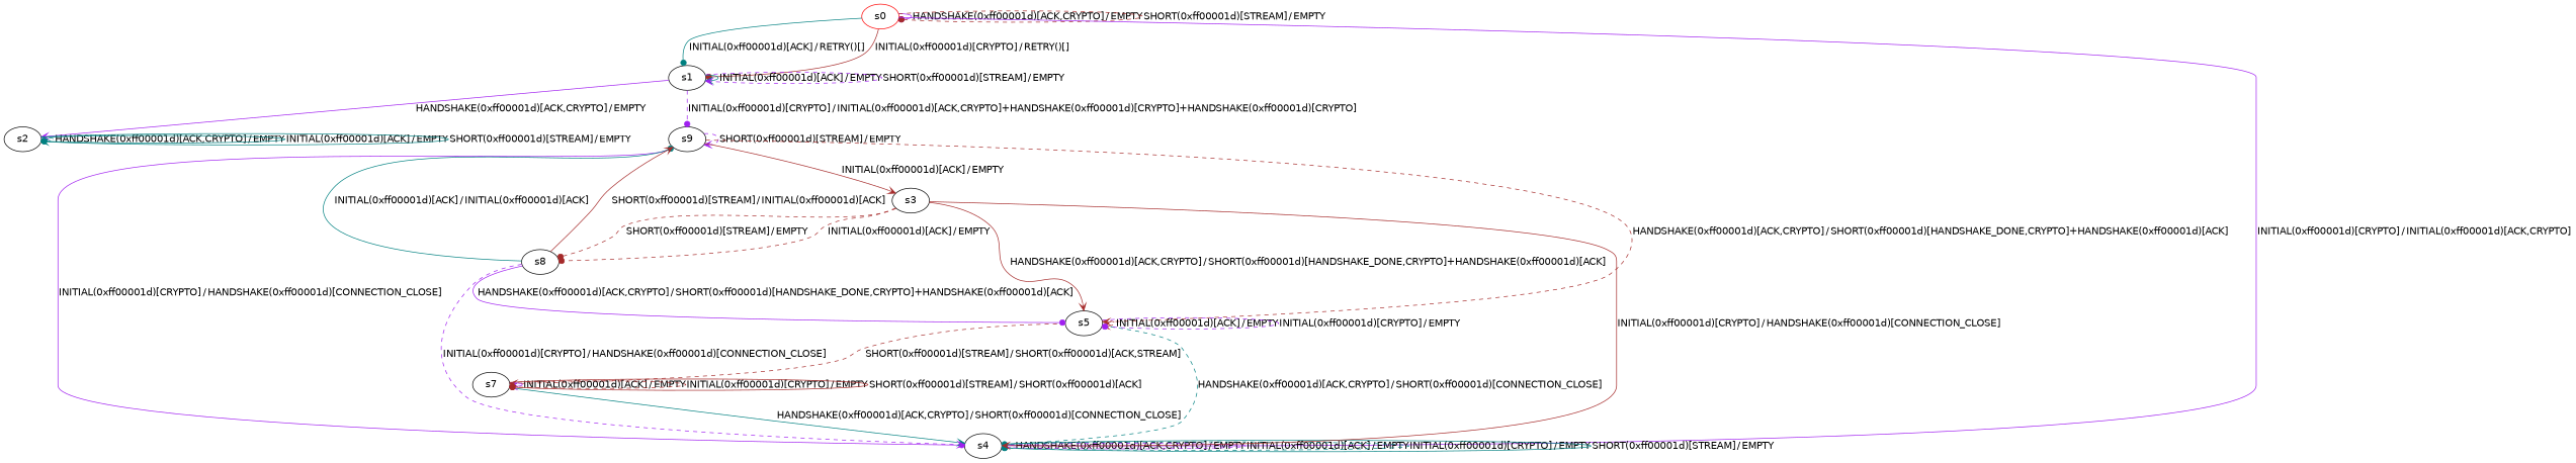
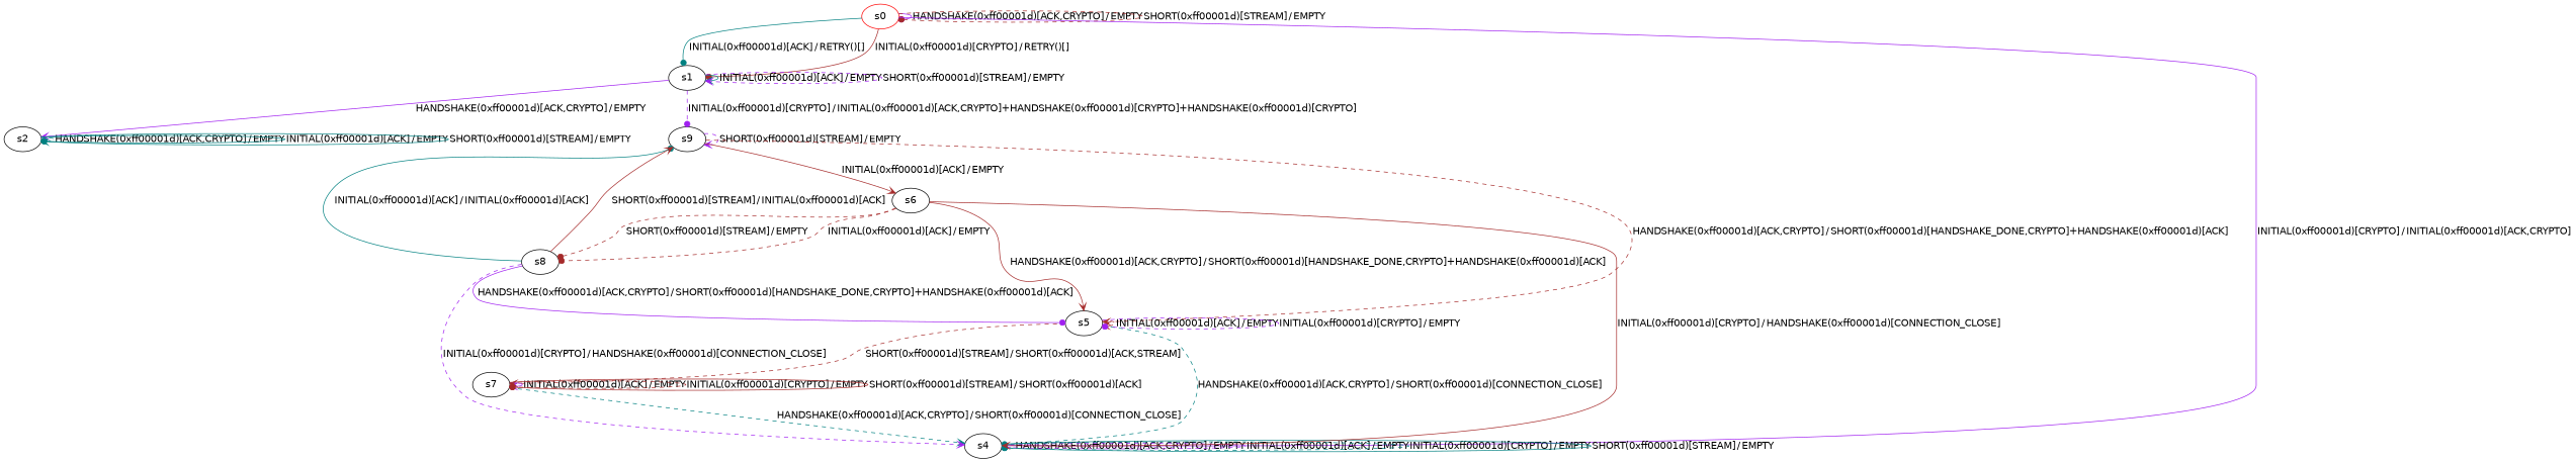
  digraph {
    fontname="DejaVu Sans"
    node [fontname="DejaVu Sans"]
    edge [arrowhead=dot color=purple fontname="DejaVu Sans" style=solid]
    n1 [color=red label=s0]
    n2 [label=s1]
    n3 [label=s4]
    n4 [label=s2]
    n5 [label=s9]
    n6 [label=s5]
-   n7 [label=s3]
+   n7 [label=s6]
    n8 [label=s7]
    n9 [label=s8]
    n1 -> n1 [label=<<table border="0" cellpadding="1" cellspacing="0"><tr><td>HANDSHAKE(0xff00001d)[ACK,CRYPTO]</td><td>/</td><td>EMPTY</td></tr></table>>]
    n1 -> n1 [color=brown label=<<table border="0" cellpadding="1" cellspacing="0"><tr><td>SHORT(0xff00001d)[STREAM]</td><td>/</td><td>EMPTY</td></tr></table>> style=dashed]
    n1 -> n2 [color=teal label=<<table border="0" cellpadding="1" cellspacing="0"><tr><td>INITIAL(0xff00001d)[ACK]</td><td>/</td><td>RETRY()[]</td></tr></table>>]
    n1 -> n2 [color=brown label=<<table border="0" cellpadding="1" cellspacing="0"><tr><td>INITIAL(0xff00001d)[CRYPTO]</td><td>/</td><td>RETRY()[]</td></tr></table>>]
    n1 -> n3 [label=<<table border="0" cellpadding="1" cellspacing="0"><tr><td>INITIAL(0xff00001d)[CRYPTO]</td><td>/</td><td>INITIAL(0xff00001d)[ACK,CRYPTO]</td></tr></table>>]
    n2 -> n2 [arrowhead=vee color=teal label=<<table border="0" cellpadding="1" cellspacing="0"><tr><td>INITIAL(0xff00001d)[ACK]</td><td>/</td><td>EMPTY</td></tr></table>>]
    n2 -> n2 [arrowhead=vee label=<<table border="0" cellpadding="1" cellspacing="0"><tr><td>SHORT(0xff00001d)[STREAM]</td><td>/</td><td>EMPTY</td></tr></table>> style=dashed]
    n2 -> n4 [arrowhead=vee label=<<table border="0" cellpadding="1" cellspacing="0"><tr><td>HANDSHAKE(0xff00001d)[ACK,CRYPTO]</td><td>/</td><td>EMPTY</td></tr></table>>]
    n2 -> n5 [label=<<table border="0" cellpadding="1" cellspacing="0"><tr><td>INITIAL(0xff00001d)[CRYPTO]</td><td>/</td><td>INITIAL(0xff00001d)[ACK,CRYPTO]+HANDSHAKE(0xff00001d)[CRYPTO]+HANDSHAKE(0xff00001d)[CRYPTO]</td></tr></table>> style=dashed]
    n3 -> n3 [label=<<table border="0" cellpadding="1" cellspacing="0"><tr><td>HANDSHAKE(0xff00001d)[ACK,CRYPTO]</td><td>/</td><td>EMPTY</td></tr></table>> style=dashed]
    n3 -> n3 [label=<<table border="0" cellpadding="1" cellspacing="0"><tr><td>INITIAL(0xff00001d)[ACK]</td><td>/</td><td>EMPTY</td></tr></table>> style=dashed]
    n3 -> n3 [color=teal label=<<table border="0" cellpadding="1" cellspacing="0"><tr><td>INITIAL(0xff00001d)[CRYPTO]</td><td>/</td><td>EMPTY</td></tr></table>> style=dashed]
    n3 -> n3 [color=teal label=<<table border="0" cellpadding="1" cellspacing="0"><tr><td>SHORT(0xff00001d)[STREAM]</td><td>/</td><td>EMPTY</td></tr></table>>]
    n4 -> n4 [color=teal label=<<table border="0" cellpadding="1" cellspacing="0"><tr><td>HANDSHAKE(0xff00001d)[ACK,CRYPTO]</td><td>/</td><td>EMPTY</td></tr></table>> style=dashed]
    n4 -> n4 [color=teal label=<<table border="0" cellpadding="1" cellspacing="0"><tr><td>INITIAL(0xff00001d)[ACK]</td><td>/</td><td>EMPTY</td></tr></table>>]
    n4 -> n4 [arrowhead=vee color=teal label=<<table border="0" cellpadding="1" cellspacing="0"><tr><td>SHORT(0xff00001d)[STREAM]</td><td>/</td><td>EMPTY</td></tr></table>>]
-   n5 -> n3 [label=<<table border="0" cellpadding="1" cellspacing="0"><tr><td>INITIAL(0xff00001d)[CRYPTO]</td><td>/</td><td>HANDSHAKE(0xff00001d)[CONNECTION_CLOSE]</td></tr></table>>]
    n5 -> n5 [arrowhead=vee label=<<table border="0" cellpadding="1" cellspacing="0"><tr><td>SHORT(0xff00001d)[STREAM]</td><td>/</td><td>EMPTY</td></tr></table>> style=dashed]
    n5 -> n6 [arrowhead=vee color=brown label=<<table border="0" cellpadding="1" cellspacing="0"><tr><td>HANDSHAKE(0xff00001d)[ACK,CRYPTO]</td><td>/</td><td>SHORT(0xff00001d)[HANDSHAKE_DONE,CRYPTO]+HANDSHAKE(0xff00001d)[ACK]</td></tr></table>> style=dashed]
    n5 -> n7 [arrowhead=vee color=brown label=<<table border="0" cellpadding="1" cellspacing="0"><tr><td>INITIAL(0xff00001d)[ACK]</td><td>/</td><td>EMPTY</td></tr></table>>]
    n6 -> n3 [color=teal label=<<table border="0" cellpadding="1" cellspacing="0"><tr><td>HANDSHAKE(0xff00001d)[ACK,CRYPTO]</td><td>/</td><td>SHORT(0xff00001d)[CONNECTION_CLOSE]</td></tr></table>> style=dashed]
    n6 -> n6 [arrowhead=vee color=brown label=<<table border="0" cellpadding="1" cellspacing="0"><tr><td>INITIAL(0xff00001d)[ACK]</td><td>/</td><td>EMPTY</td></tr></table>> style=dashed]
    n6 -> n6 [label=<<table border="0" cellpadding="1" cellspacing="0"><tr><td>INITIAL(0xff00001d)[CRYPTO]</td><td>/</td><td>EMPTY</td></tr></table>> style=dashed]
    n6 -> n8 [arrowhead=vee color=brown label=<<table border="0" cellpadding="1" cellspacing="0"><tr><td>SHORT(0xff00001d)[STREAM]</td><td>/</td><td>SHORT(0xff00001d)[ACK,STREAM]</td></tr></table>> style=dashed]
    n7 -> n3 [arrowhead=vee color=brown label=<<table border="0" cellpadding="1" cellspacing="0"><tr><td>INITIAL(0xff00001d)[CRYPTO]</td><td>/</td><td>HANDSHAKE(0xff00001d)[CONNECTION_CLOSE]</td></tr></table>>]
    n7 -> n6 [arrowhead=vee color=brown label=<<table border="0" cellpadding="1" cellspacing="0"><tr><td>HANDSHAKE(0xff00001d)[ACK,CRYPTO]</td><td>/</td><td>SHORT(0xff00001d)[HANDSHAKE_DONE,CRYPTO]+HANDSHAKE(0xff00001d)[ACK]</td></tr></table>>]
    n7 -> n9 [color=brown label=<<table border="0" cellpadding="1" cellspacing="0"><tr><td>INITIAL(0xff00001d)[ACK]</td><td>/</td><td>EMPTY</td></tr></table>> style=dashed]
    n7 -> n9 [color=brown label=<<table border="0" cellpadding="1" cellspacing="0"><tr><td>SHORT(0xff00001d)[STREAM]</td><td>/</td><td>EMPTY</td></tr></table>> style=dashed]
-   n8 -> n3 [arrowhead=vee color=teal label=<<table border="0" cellpadding="1" cellspacing="0"><tr><td>HANDSHAKE(0xff00001d)[ACK,CRYPTO]</td><td>/</td><td>SHORT(0xff00001d)[CONNECTION_CLOSE]</td></tr></table>>]
+   n8 -> n3 [arrowhead=vee color=teal label=<<table border="0" cellpadding="1" cellspacing="0"><tr><td>HANDSHAKE(0xff00001d)[ACK,CRYPTO]</td><td>/</td><td>SHORT(0xff00001d)[CONNECTION_CLOSE]</td></tr></table>> style=dashed]
    n8 -> n8 [arrowhead=vee label=<<table border="0" cellpadding="1" cellspacing="0"><tr><td>INITIAL(0xff00001d)[ACK]</td><td>/</td><td>EMPTY</td></tr></table>>]
    n8 -> n8 [color=brown label=<<table border="0" cellpadding="1" cellspacing="0"><tr><td>INITIAL(0xff00001d)[CRYPTO]</td><td>/</td><td>EMPTY</td></tr></table>> style=dashed]
    n8 -> n8 [color=brown label=<<table border="0" cellpadding="1" cellspacing="0"><tr><td>SHORT(0xff00001d)[STREAM]</td><td>/</td><td>SHORT(0xff00001d)[ACK]</td></tr></table>>]
    n9 -> n3 [arrowhead=vee label=<<table border="0" cellpadding="1" cellspacing="0"><tr><td>INITIAL(0xff00001d)[CRYPTO]</td><td>/</td><td>HANDSHAKE(0xff00001d)[CONNECTION_CLOSE]</td></tr></table>> style=dashed]
    n9 -> n5 [color=teal label=<<table border="0" cellpadding="1" cellspacing="0"><tr><td>INITIAL(0xff00001d)[ACK]</td><td>/</td><td>INITIAL(0xff00001d)[ACK]</td></tr></table>>]
    n9 -> n5 [arrowhead=vee color=brown label=<<table border="0" cellpadding="1" cellspacing="0"><tr><td>SHORT(0xff00001d)[STREAM]</td><td>/</td><td>INITIAL(0xff00001d)[ACK]</td></tr></table>>]
    n9 -> n6 [label=<<table border="0" cellpadding="1" cellspacing="0"><tr><td>HANDSHAKE(0xff00001d)[ACK,CRYPTO]</td><td>/</td><td>SHORT(0xff00001d)[HANDSHAKE_DONE,CRYPTO]+HANDSHAKE(0xff00001d)[ACK]</td></tr></table>>]
  }
